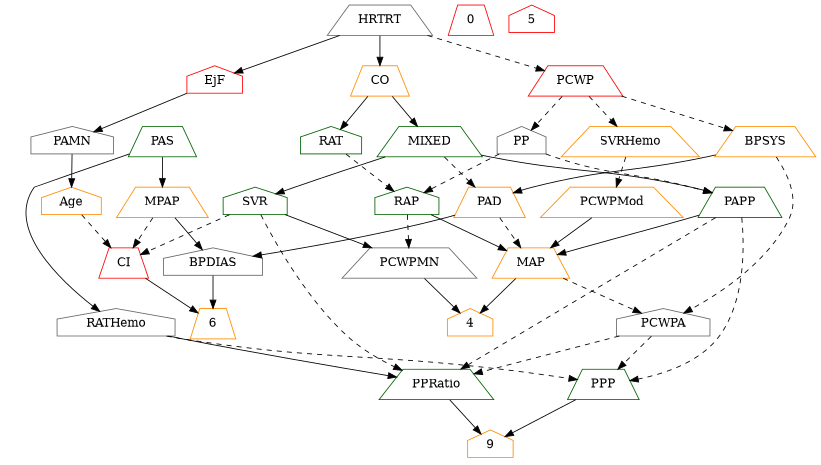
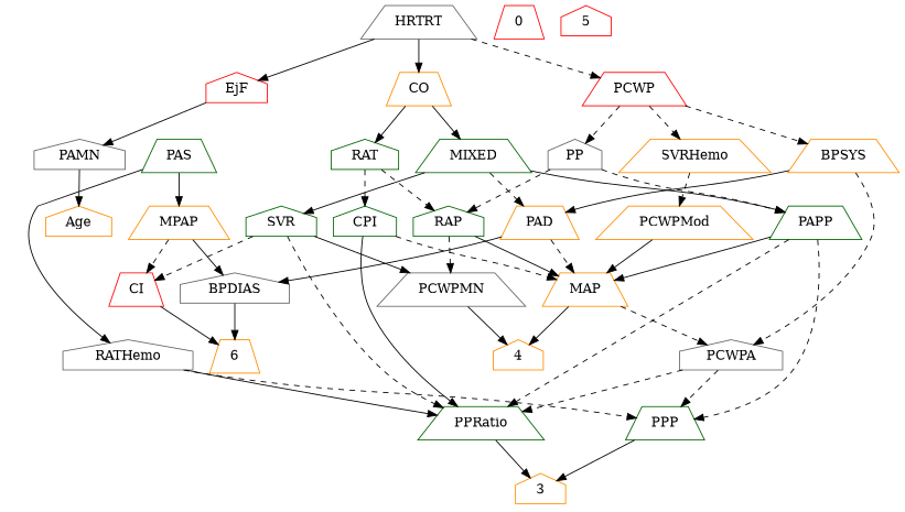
  strict digraph {
    node [color=darkorange shape=trapezium]
    edge [style=solid]
    n1 [height=0.5 label=6 width=0.75]
    n2 [color=red height=0.5 label=0 width=0.75]
-   3 [height=0.5 shape=house width=0.75 label=9]
+   3 [height=0.5 shape=house width=0.75]
    4 [height=0.5 shape=house width=0.75]
    5 [color=red height=0.5 shape=house width=0.75]
    Age [height=0.5 shape=house width=0.75]
    CI [color=red height=0.5 width=0.75]
    EjF [color=red height=0.5 shape=house width=0.75]
    PAMN [color=gray40 height=0.5 shape=house width=1.011]
    PAS [color=darkgreen height=0.5 width=0.75]
    MPAP [height=0.5 width=0.97491]
    RATHemo [color=gray40 height=0.5 shape=house width=1.3721]
    BPDIAS [color=gray40 height=0.5 shape=house width=1.1735]
    PPRatio [color=darkgreen height=0.5 width=1.1013]
    PPP [color=darkgreen height=0.5 width=0.75]
    RAP [color=darkgreen height=0.5 shape=house width=0.77632]
    PCWPMN [color=gray40 height=0.5 width=1.3902]
    MAP [height=0.5 width=0.84854]
    PCWPA [color=gray40 height=0.5 shape=house width=1.1555]
    MIXED [color=darkgreen height=0.5 width=1.1193]
    PAD [height=0.5 width=0.79437]
    SVR [color=darkgreen height=0.5 shape=house width=0.77632]
    PAPP [color=darkgreen height=0.5 width=0.88464]
    BPSYS [height=0.5 width=1.0471]
    CO [height=0.5 width=0.75]
    RAT [color=darkgreen height=0.5 shape=house width=0.75827]
+   CPI [color=darkgreen height=0.5 shape=house width=0.75]
    PCWPMod [height=0.5 width=1.4443]
    SVRHemo [height=0.5 width=1.3902]
    PP [color=gray40 height=0.5 shape=house width=0.75]
    PCWP [color=red height=0.5 width=0.97491]
    HRTRT [color=gray40 height=0.5 width=1.1013]
-   Age -> CI [style=dashed]
    CI -> n1
    EjF -> PAMN
    PAMN -> Age
    PAS -> MPAP
    PAS -> RATHemo
    MPAP -> CI [style=dashed]
    MPAP -> BPDIAS
    RATHemo -> PPRatio
    RATHemo -> PPP [style=dashed]
    BPDIAS -> n1
    PPRatio -> 3
    PPP -> 3
    RAP -> PCWPMN [style=dashed]
    RAP -> MAP
    PCWPMN -> 4
    MAP -> 4
    MAP -> PCWPA [style=dashed]
    PCWPA -> PPRatio [style=dashed]
    PCWPA -> PPP [style=dashed]
    MIXED -> PAD [style=dashed]
    MIXED -> SVR
    MIXED -> PAPP
    PAD -> BPDIAS
    PAD -> MAP [style=dashed]
    SVR -> CI [style=dashed]
    SVR -> PPRatio [style=dashed]
    SVR -> PCWPMN
    PAPP -> PPRatio [style=dashed]
    PAPP -> PPP [style=dashed]
    PAPP -> MAP
    BPSYS -> PCWPA [style=dashed]
    BPSYS -> PAD
    CO -> MIXED
    CO -> RAT
    RAT -> RAP [style=dashed]
+   RAT -> CPI [style=dashed]
+   CPI -> PPRatio
+   CPI -> MAP [style=dashed]
    PCWPMod -> MAP
    SVRHemo -> PCWPMod [style=dashed]
    PP -> RAP [style=dashed]
    PP -> PAPP [style=dashed]
    PCWP -> BPSYS [style=dashed]
    PCWP -> SVRHemo [style=dashed]
    PCWP -> PP [style=dashed]
    HRTRT -> EjF
    HRTRT -> CO
    HRTRT -> PCWP [style=dashed]
  }
